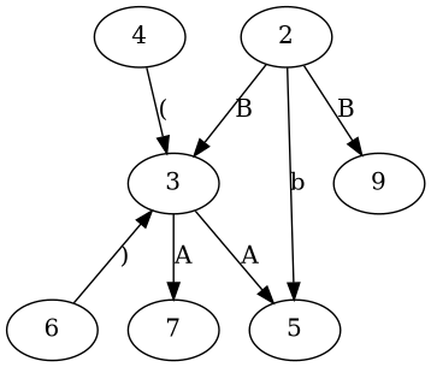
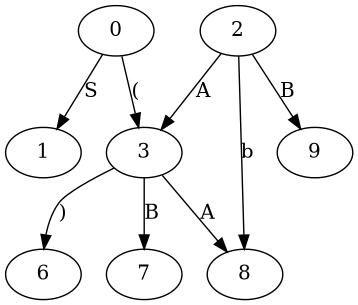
  digraph {
-   0 [label=4]
+   0
+   1
    3
    2
    n5 [label=9]
-   5
+   5 [label=8]
    6
    7
+   0 -> 1 [label=S]
    0 -> 3 [label="("]
    3 -> 5 [label=A]
-   6 -> 3 [label=")"]
-   3 -> 7 [label=A]
-   2 -> 3 [label=B]
+   3 -> 6 [label=")"]
+   3 -> 7 [label=B]
+   2 -> 3 [label=A]
    2 -> n5 [label=B]
    2 -> 5 [label=b]
  }
